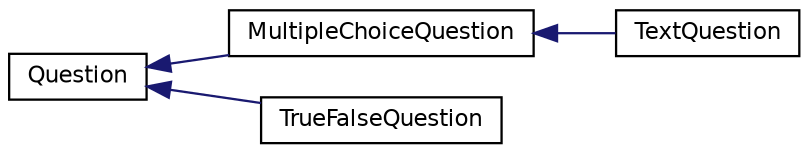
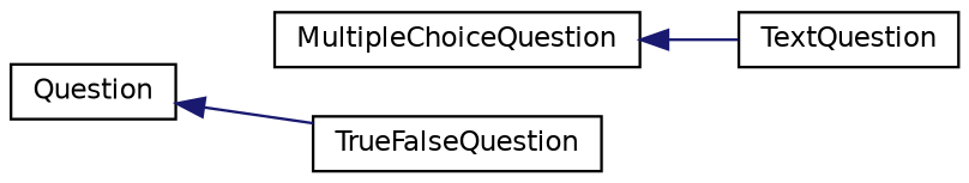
  digraph {
    rankdir=LR
    node [color=black fillcolor=white fontname=Helvetica fontsize=10 shape=record style=filled]
    edge [color=midnightblue dir=back fontname=Helvetica fontsize=10 labelfontname=Helvetica labelfontsize=10 style=solid]
    n1 [height=0.2 label=Question width=0.4]
    n2 [height=0.2 label=MultipleChoiceQuestion width=0.4]
    n3 [height=0.2 label=TrueFalseQuestion width=0.4]
    n4 [height=0.2 label=TextQuestion width=0.4]
-   n1 -> n2
    n1 -> n3
    n2 -> n4
  }
